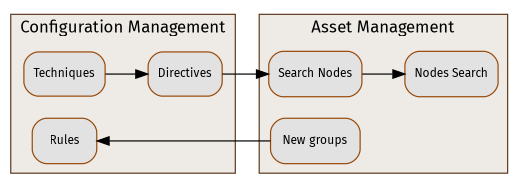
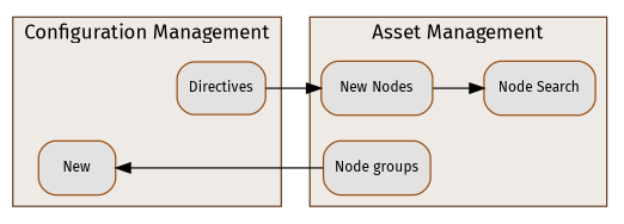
  digraph {
    fontname="Fira Sans"
    rankdir=LR
    node [color="#974807" fillcolor="#e2e2e2" fontname="Fira Sans" fontsize=10 shape=Mrecord style=filled]
    edge [fontname="Fira Sans"]
-   n1 [label="Search Nodes"]
-   n2 [label="Nodes Search"]
-   n3 [label="New groups"]
-   n4 [label=Techniques]
+   n1 [label="New Nodes"]
+   n2 [label="Node Search"]
+   n3 [label="Node groups"]
    n5 [label=Directives]
-   n6 [label=Rules]
+   n6 [label=New]
    subgraph cluster_1 {
      color="#5d381d"
      fillcolor="#eeebe7"
      label="Asset Management"
      style=filled
      n1
      n2
      n3
    }
    subgraph cluster_2 {
      color="#5d381d"
      fillcolor="#eeebe7"
      label="Configuration Management"
      shape=component
      style=filled
-     n4
      n5
      n6
    }
    n1 -> n2
    n3 -> n6
-   n4 -> n5
    n5 -> n1
  }
